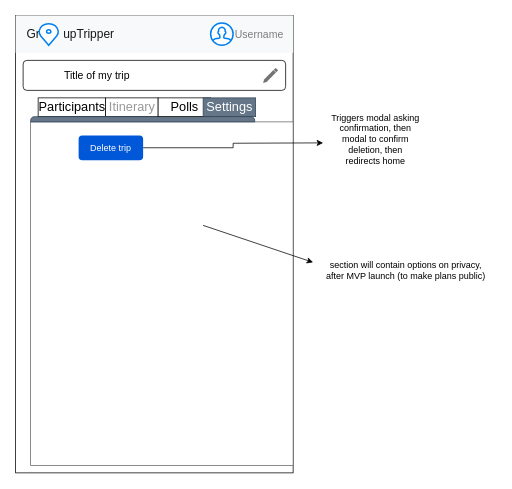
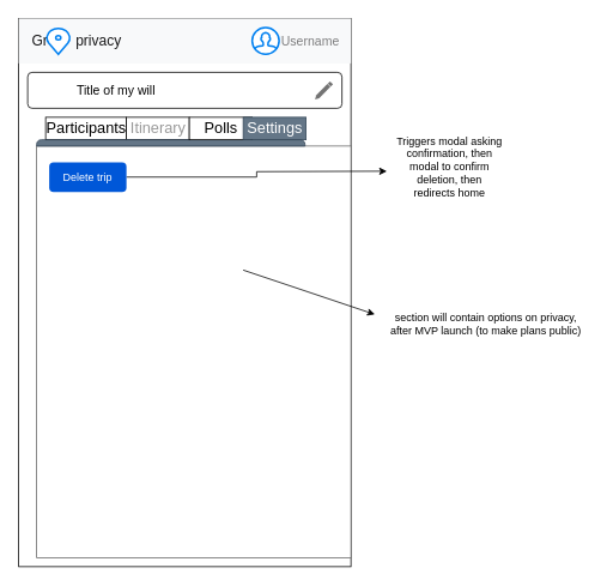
  <mxCell id="0" />
  <mxCell id="1" parent="0" />
  <mxCell id="2" value="" style="rounded=0;whiteSpace=wrap;html=1;" parent="1" vertex="1"><mxGeometry x="20" y="20" width="370" height="610" as="geometry" /></mxCell>
- <mxCell id="3" value="Gr&amp;nbsp; &amp;nbsp;o&amp;nbsp; upTripper" style="html=1;shadow=0;dashed=0;fillColor=#F8F9FA;strokeColor=none;fontSize=16;fontColor=#181819;align=left;spacing=15;" parent="1" vertex="1"><mxGeometry x="20" y="20" width="370" height="50" as="geometry" /></mxCell>
+ <mxCell id="3" value="Gr&amp;nbsp; &amp;nbsp;o&amp;nbsp; privacy" style="html=1;shadow=0;dashed=0;fillColor=#F8F9FA;strokeColor=none;fontSize=16;fontColor=#181819;align=left;spacing=15;" parent="1" vertex="1"><mxGeometry x="20" y="20" width="370" height="50" as="geometry" /></mxCell>
  <mxCell id="4" value="Username" style="fillColor=none;strokeColor=none;fontSize=14;fontColor=#7C7C7D;align=center;" parent="3" vertex="1"><mxGeometry width="50" height="40" relative="1" as="geometry"><mxPoint x="300" y="5" as="offset" /></mxGeometry></mxCell>
  <mxCell id="5" value="" style="html=1;verticalLabelPosition=bottom;align=center;labelBackgroundColor=#ffffff;verticalAlign=top;strokeWidth=2;strokeColor=#0080F0;shadow=0;dashed=0;shape=mxgraph.ios7.icons.location;" parent="3" vertex="1"><mxGeometry x="30" y="10.158" width="28.24" height="29.683" as="geometry" /></mxCell>
  <mxCell id="6" value="" style="html=1;verticalLabelPosition=bottom;align=center;labelBackgroundColor=#ffffff;verticalAlign=top;strokeWidth=2;strokeColor=#0080F0;shadow=0;dashed=0;shape=mxgraph.ios7.icons.user;" parent="3" vertex="1"><mxGeometry x="260" y="10.153" width="30" height="29.683" as="geometry" /></mxCell>
  <mxCell id="7" value="" style="group" parent="1" vertex="1" connectable="0"><mxGeometry x="30" y="80" width="360" height="70" as="geometry" /></mxCell>
  <mxCell id="8" value="" style="rounded=0;whiteSpace=wrap;html=1;" parent="7" vertex="1"><mxGeometry x="10" y="10" width="280" height="20" as="geometry" /></mxCell>
- <mxCell id="9" value="Title of my trip" style="html=1;shadow=0;dashed=0;shape=mxgraph.bootstrap.rrect;rSize=5;html=1;whiteSpace=wrap;align=left;spacing=15;spacingLeft=40;fontSize=14;" parent="7" vertex="1"><mxGeometry width="350" height="40" as="geometry" /></mxCell>
+ <mxCell id="9" value="Title of my will" style="html=1;shadow=0;dashed=0;shape=mxgraph.bootstrap.rrect;rSize=5;html=1;whiteSpace=wrap;align=left;spacing=15;spacingLeft=40;fontSize=14;" parent="7" vertex="1"><mxGeometry width="350" height="40" as="geometry" /></mxCell>
  <mxCell id="10" value="" style="html=1;dashed=0;aspect=fixed;verticalLabelPosition=bottom;verticalAlign=top;align=center;shape=mxgraph.gmdl.edit;strokeColor=none;fillColor=#737373;shadow=0;sketch=0;" parent="7" vertex="1"><mxGeometry x="320" y="10" width="20" height="20" as="geometry" /></mxCell>
  <mxCell id="11" value="" style="strokeWidth=1;shadow=0;dashed=0;align=center;html=1;shape=mxgraph.mockup.containers.marginRect2;rectMarginTop=32;strokeColor=#666666;gradientColor=none;whiteSpace=wrap;" parent="1" vertex="1"><mxGeometry x="40" y="130" width="350" height="490" as="geometry" /></mxCell>
  <mxCell id="12" value="Participants" style="strokeWidth=1;shadow=0;dashed=0;align=center;html=1;shape=mxgraph.mockup.containers.rrect;rSize=0;fontSize=17;" parent="11" vertex="1"><mxGeometry width="90" height="25" relative="1" as="geometry"><mxPoint x="10" as="offset" /></mxGeometry></mxCell>
  <mxCell id="13" value="Itinerary" style="strokeWidth=1;shadow=0;dashed=0;align=center;html=1;shape=mxgraph.mockup.containers.rrect;rSize=0;fontSize=17;fontStyle=0;fontColor=#999999;" parent="11" vertex="1"><mxGeometry width="70" height="25" relative="1" as="geometry"><mxPoint x="100" as="offset" /></mxGeometry></mxCell>
  <mxCell id="14" value="" style="strokeWidth=1;shadow=0;dashed=0;align=center;html=1;shape=mxgraph.mockup.containers.topButton;rSize=5;strokeColor=#314354;fillColor=#647687;resizeWidth=1;movable=0;deletable=1;fontColor=#ffffff;" parent="11" vertex="1"><mxGeometry width="298.78" height="7" relative="1" as="geometry"><mxPoint y="25" as="offset" /></mxGeometry></mxCell>
  <mxCell id="15" style="edgeStyle=orthogonalEdgeStyle;rounded=0;orthogonalLoop=1;jettySize=auto;html=1;" edge="1" parent="11" source="16"><mxGeometry relative="1" as="geometry"><mxPoint x="390" y="60" as="targetPoint" /></mxGeometry></mxCell>
- <mxCell id="16" value="Delete trip" style="rounded=1;fillColor=#0057D8;strokeColor=none;html=1;whiteSpace=wrap;fontColor=#ffffff;align=center;verticalAlign=middle;fontStyle=0;fontSize=12;sketch=0;" parent="11" vertex="1"><mxGeometry x="64" y="50" width="86" height="33" as="geometry" /></mxCell>
+ <mxCell id="16" value="Delete trip" style="rounded=1;fillColor=#0057D8;strokeColor=none;html=1;whiteSpace=wrap;fontColor=#ffffff;align=center;verticalAlign=middle;fontStyle=0;fontSize=12;sketch=0;" parent="11" vertex="1"><mxGeometry x="14" y="50" width="86" height="33" as="geometry" /></mxCell>
  <mxCell id="17" value="Polls" style="strokeWidth=1;shadow=0;dashed=0;align=center;html=1;shape=mxgraph.mockup.containers.rrect;rSize=0;fontSize=17;fontStyle=0;" parent="11" vertex="1"><mxGeometry x="170" width="70" height="25" as="geometry" /></mxCell>
  <mxCell id="18" value="" style="endArrow=classic;html=1;rounded=0;entryX=-0.014;entryY=0.233;entryDx=0;entryDy=0;entryPerimeter=0;" edge="1" parent="11" target="20"><mxGeometry width="50" height="50" relative="1" as="geometry"><mxPoint x="230" y="170" as="sourcePoint" /><mxPoint x="430" y="60" as="targetPoint" /></mxGeometry></mxCell>
  <mxCell id="19" value="Settings" style="strokeWidth=1;shadow=0;dashed=0;align=center;html=1;shape=mxgraph.mockup.containers.rrect;rSize=0;fontSize=17;fontStyle=0;fillColor=#647687;fontColor=#ffffff;strokeColor=#314354;" parent="1" vertex="1"><mxGeometry x="270" y="130" width="70" height="25" as="geometry" /></mxCell>
  <mxCell id="20" value="section will contain options on privacy, &lt;br&gt;after MVP launch (to make plans public)" style="text;html=1;align=center;verticalAlign=middle;resizable=0;points=[];autosize=1;strokeColor=none;fillColor=none;" vertex="1" parent="1"><mxGeometry x="420" y="340" width="240" height="40" as="geometry" /></mxCell>
  <mxCell id="21" value="Triggers modal asking confirmation, then modal to confirm deletion, then redirects home" style="text;html=1;strokeColor=none;fillColor=none;align=center;verticalAlign=middle;whiteSpace=wrap;rounded=0;" vertex="1" parent="1"><mxGeometry x="440" y="170" width="120" height="30" as="geometry" /></mxCell>
